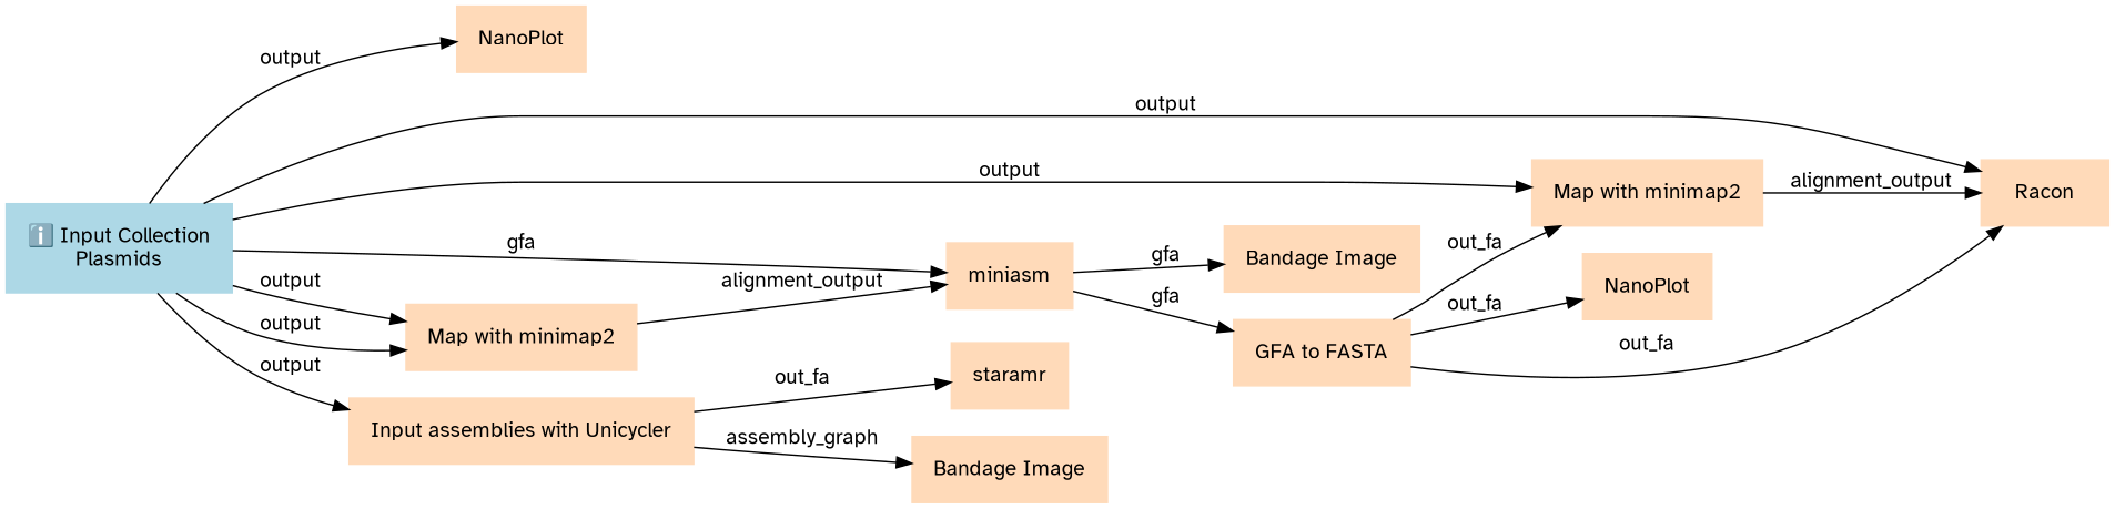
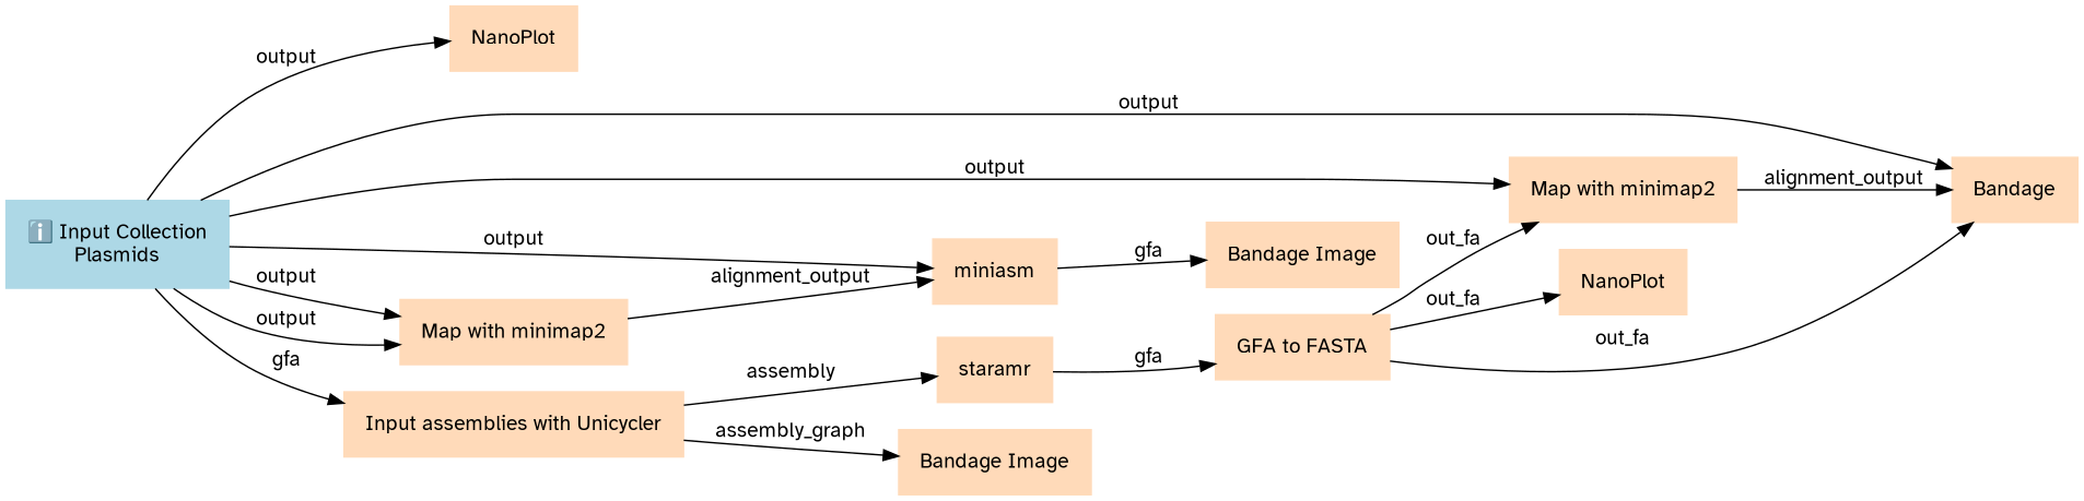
  digraph {
    rankdir=LR
    node [color=peachpuff fontname="Atkinson Hyperlegible" margin="0.2,0.2" shape=box style=filled]
    edge [fontname="Atkinson Hyperlegible"]
    n1 [color=lightblue label="ℹ️ Input Collection\nPlasmids"]
    n2 [label=NanoPlot]
    n3 [label="Map with minimap2"]
-   n4 [label=Racon]
+   n4 [label=Bandage]
    n5 [label="Map with minimap2"]
    n6 [label="Input assemblies with Unicycler"]
    n7 [label=miniasm]
    n8 [label="Bandage Image"]
    n9 [label=staramr]
    n10 [label="GFA to FASTA"]
    n11 [label="Bandage Image"]
    n12 [label=NanoPlot]
    n1 -> n2 [label=output]
    n1 -> n3 [label=output]
    n1 -> n4 [label=output]
    n1 -> n5 [label=output]
    n1 -> n5 [label=output]
-   n1 -> n6 [label=output]
-   n1 -> n7 [label=gfa]
+   n1 -> n6 [label=gfa]
+   n1 -> n7 [label=output]
    n3 -> n4 [label=alignment_output]
    n5 -> n7 [label=alignment_output]
    n6 -> n8 [label=assembly_graph]
-   n6 -> n9 [label=out_fa]
-   n7 -> n10 [label=gfa]
+   n6 -> n9 [label=assembly]
+   n9 -> n10 [label=gfa]
    n7 -> n11 [label=gfa]
    n10 -> n3 [label=out_fa]
    n10 -> n4 [label=out_fa]
    n10 -> n12 [label=out_fa]
  }
